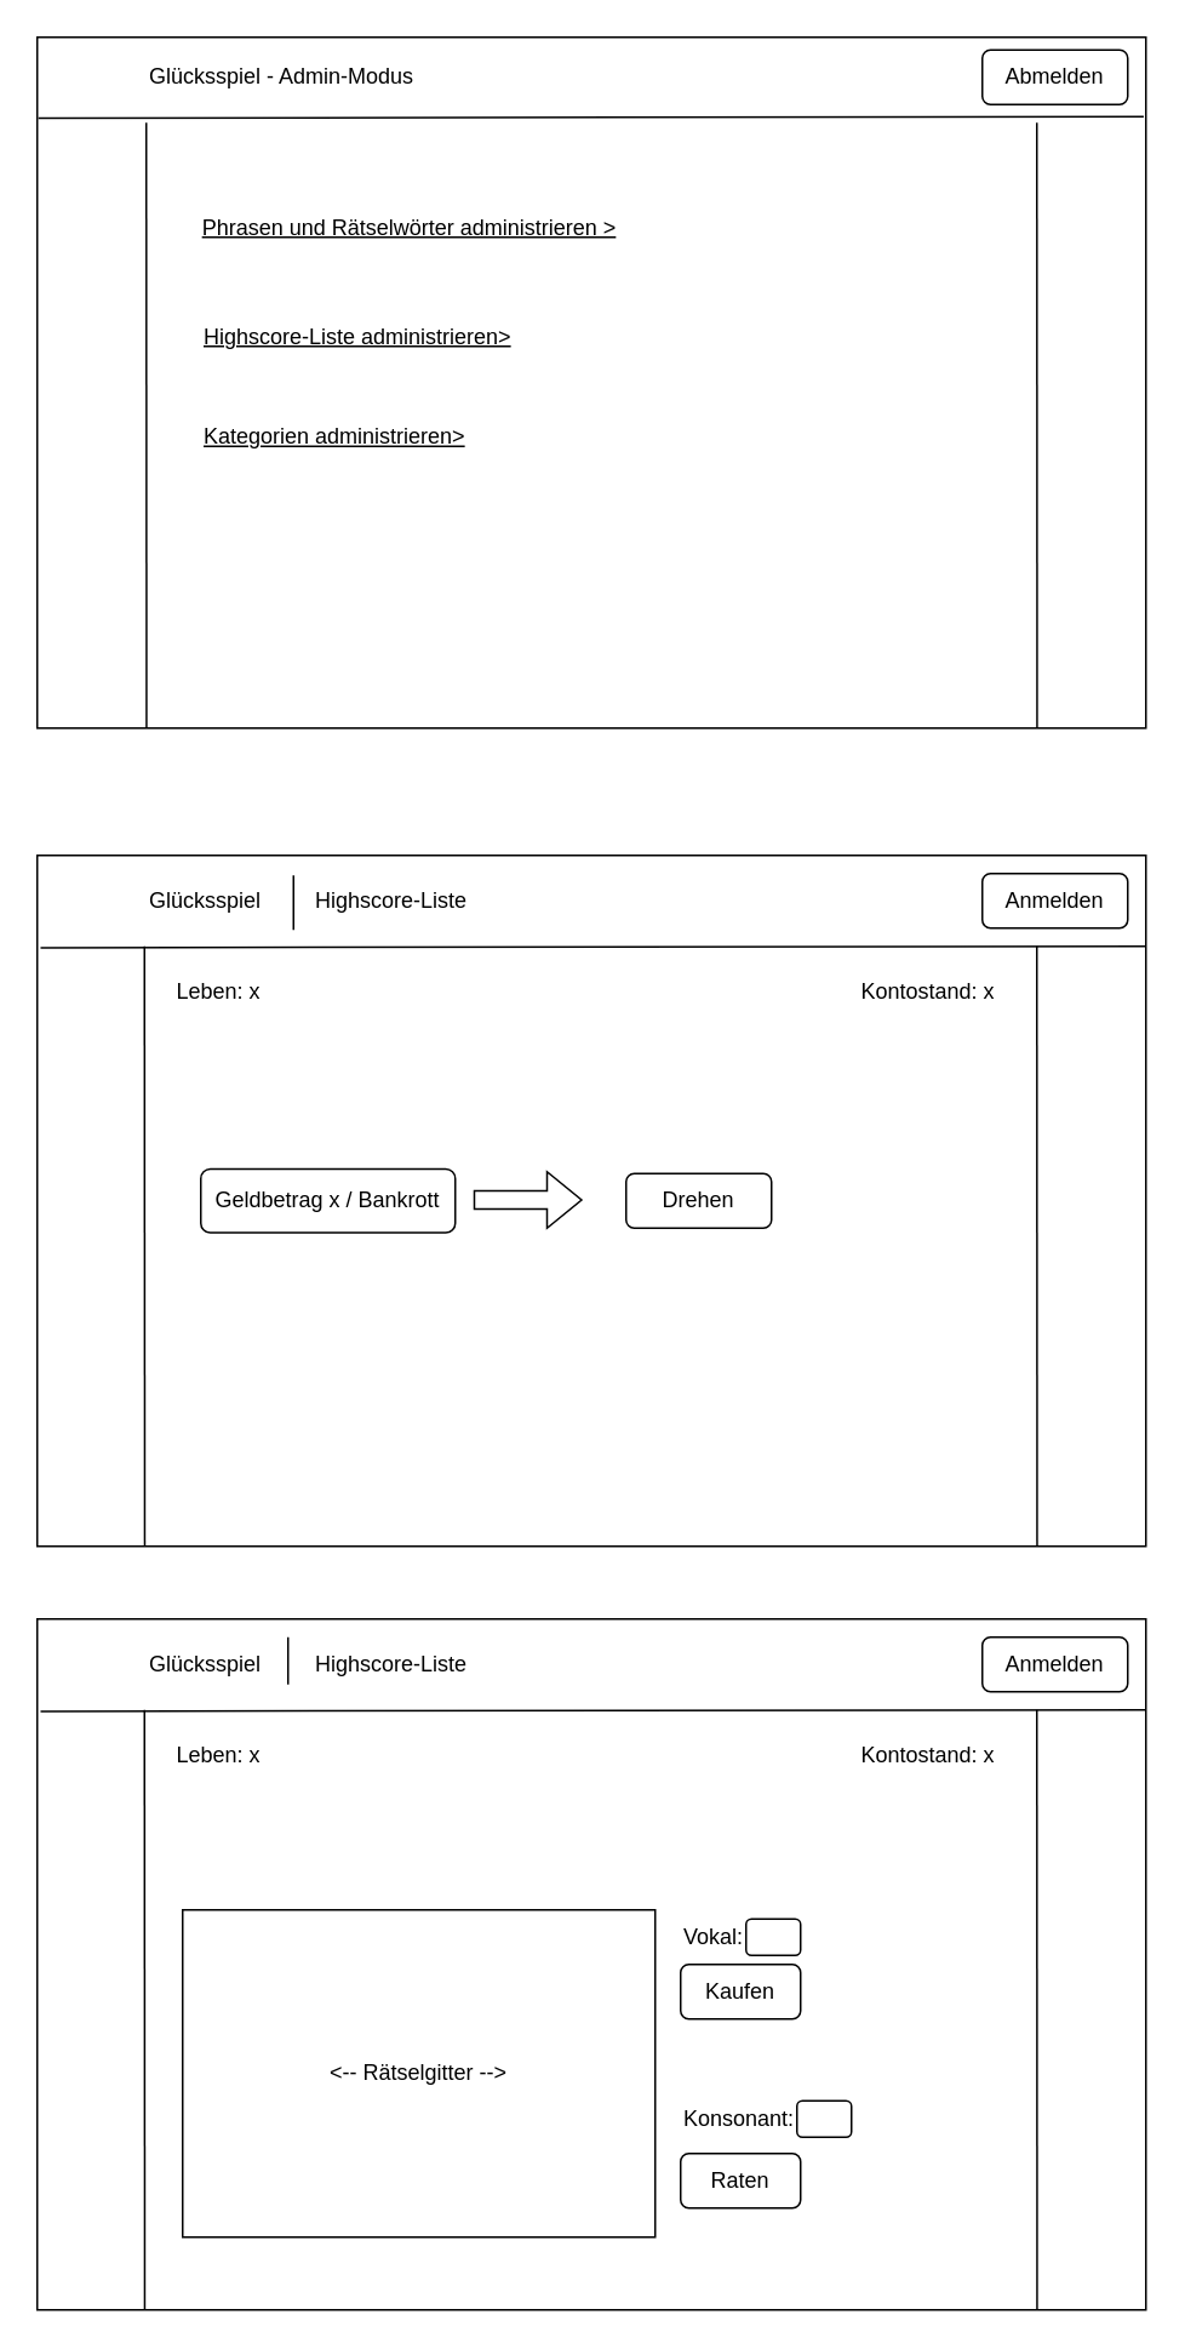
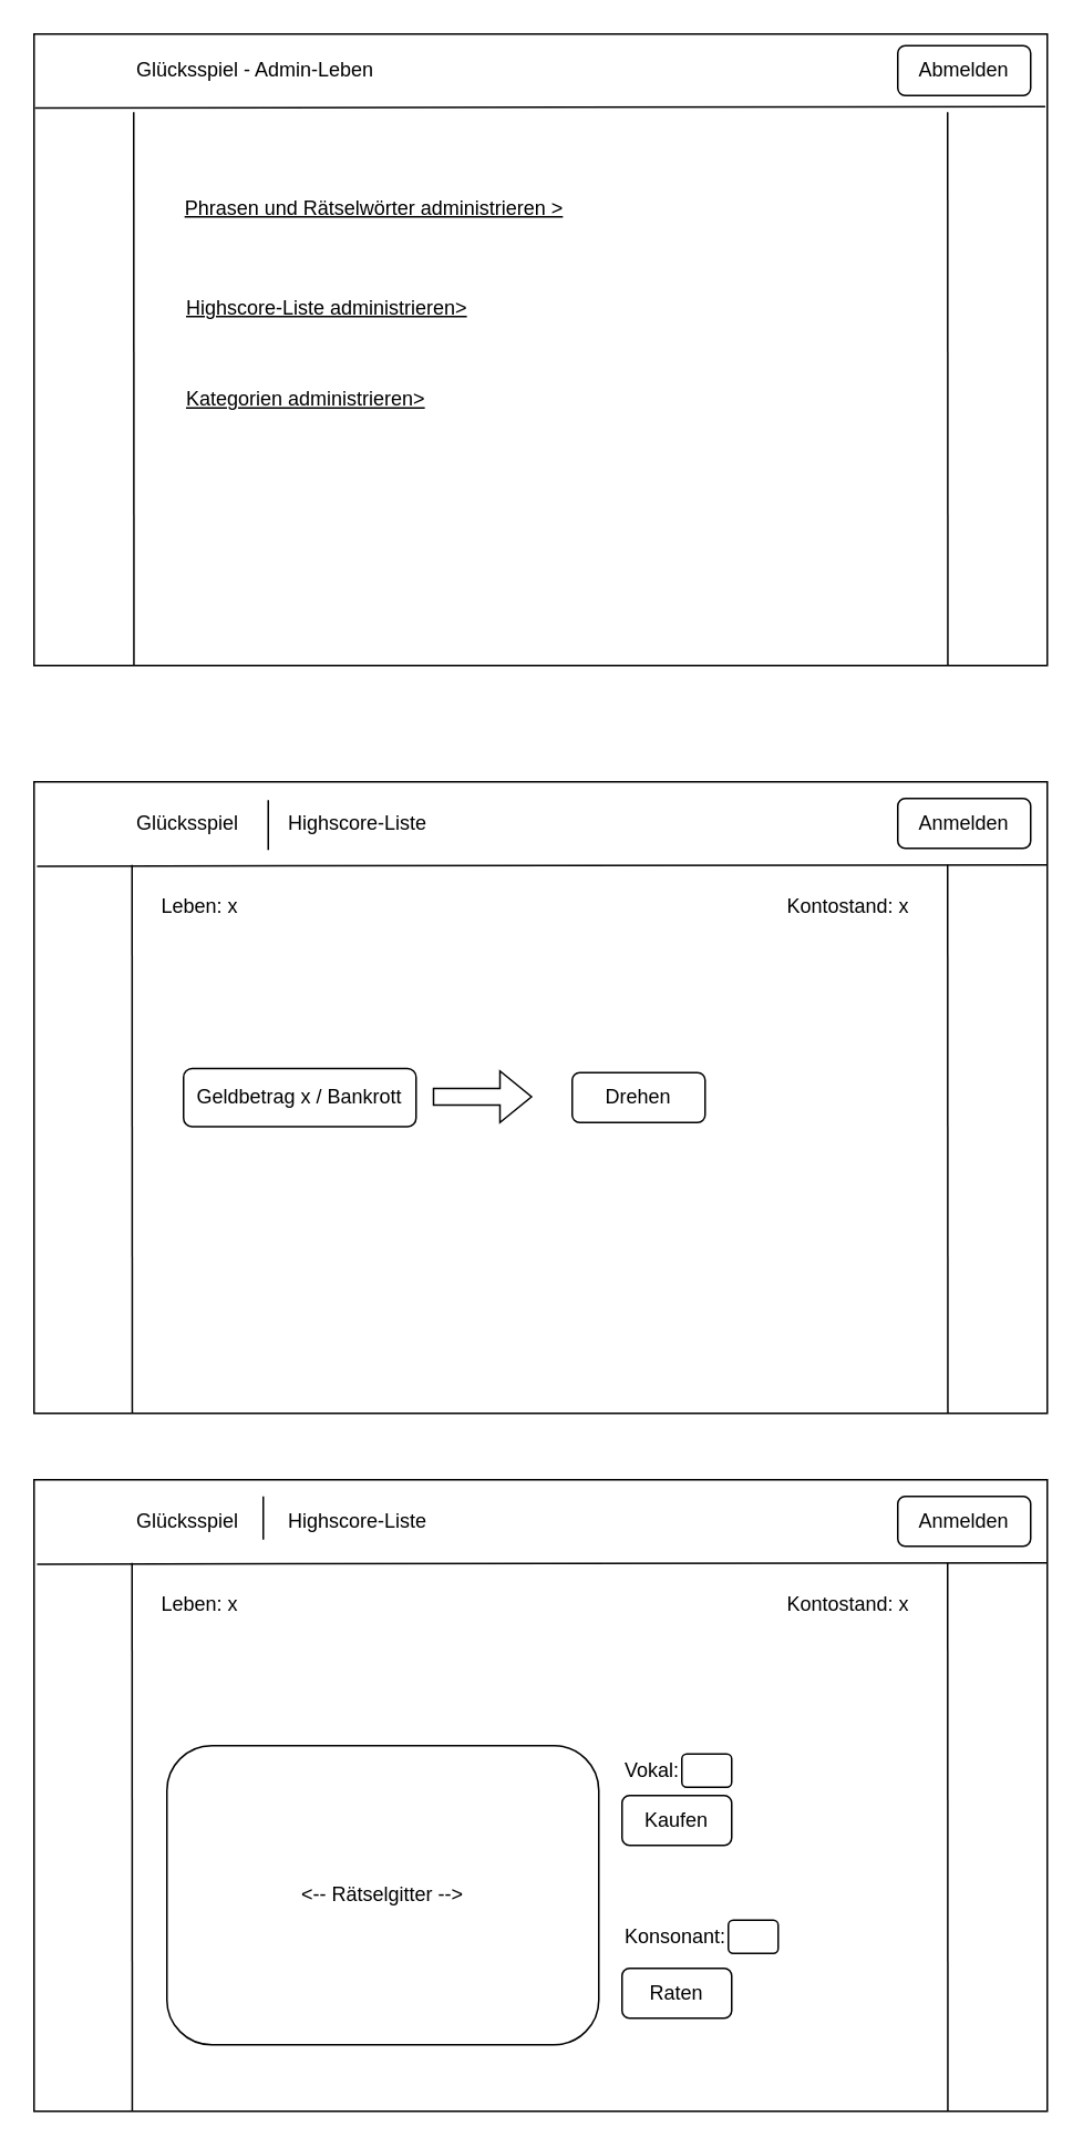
  <mxCell id="0" />
  <mxCell id="1" parent="0" />
  <mxCell id="2" value="" style="rounded=0;whiteSpace=wrap;html=1;" vertex="1" parent="1"><mxGeometry x="20" y="20" width="610" height="380" as="geometry" /></mxCell>
  <mxCell id="3" value="" style="endArrow=none;html=1;rounded=0;exitX=0.001;exitY=0.117;exitDx=0;exitDy=0;exitPerimeter=0;entryX=0.998;entryY=0.115;entryDx=0;entryDy=0;entryPerimeter=0;" edge="1" parent="1" source="2" target="2"><mxGeometry width="50" height="50" relative="1" as="geometry"><mxPoint x="360" y="210" as="sourcePoint" /><mxPoint x="410" y="160" as="targetPoint" /></mxGeometry></mxCell>
- <mxCell id="4" value="Glücksspiel - Admin-Modus" style="text;html=1;strokeColor=none;fillColor=none;align=left;verticalAlign=middle;whiteSpace=wrap;rounded=0;" vertex="1" parent="1"><mxGeometry x="80" y="27" width="150" height="30" as="geometry" /></mxCell>
+ <mxCell id="4" value="Glücksspiel - Admin-Leben" style="text;html=1;strokeColor=none;fillColor=none;align=left;verticalAlign=middle;whiteSpace=wrap;rounded=0;" vertex="1" parent="1"><mxGeometry x="80" y="27" width="150" height="30" as="geometry" /></mxCell>
  <mxCell id="5" value="Abmelden" style="text;html=1;strokeColor=default;fillColor=none;align=center;verticalAlign=middle;whiteSpace=wrap;rounded=1;" vertex="1" parent="1"><mxGeometry x="540" y="27" width="80" height="30" as="geometry" /></mxCell>
  <mxCell id="6" value="" style="endArrow=none;html=1;rounded=0;entryX=0.299;entryY=1.333;entryDx=0;entryDy=0;entryPerimeter=0;" edge="1" parent="1"><mxGeometry width="50" height="50" relative="1" as="geometry"><mxPoint x="570.15" y="400" as="sourcePoint" /><mxPoint x="570" y="66.99" as="targetPoint" /></mxGeometry></mxCell>
  <mxCell id="7" value="" style="endArrow=none;html=1;rounded=0;entryX=0.299;entryY=1.333;entryDx=0;entryDy=0;entryPerimeter=0;" edge="1" parent="1"><mxGeometry width="50" height="50" relative="1" as="geometry"><mxPoint x="80.15" y="400" as="sourcePoint" /><mxPoint x="80" y="66.99" as="targetPoint" /></mxGeometry></mxCell>
  <mxCell id="8" value="Phrasen und Rätselwörter administrieren &amp;gt;" style="text;html=1;strokeColor=none;fillColor=none;align=center;verticalAlign=middle;whiteSpace=wrap;rounded=0;fontStyle=4" vertex="1" parent="1"><mxGeometry x="110" y="110" width="230" height="30" as="geometry" /></mxCell>
  <mxCell id="9" value="Kategorien administrieren&amp;gt;" style="text;html=1;strokeColor=none;fillColor=none;align=left;verticalAlign=middle;whiteSpace=wrap;rounded=0;fontStyle=4" vertex="1" parent="1"><mxGeometry x="110" y="225" width="230" height="30" as="geometry" /></mxCell>
  <mxCell id="10" value="Highscore-Liste administrieren&amp;gt;" style="text;html=1;strokeColor=none;fillColor=none;align=left;verticalAlign=middle;whiteSpace=wrap;rounded=0;fontStyle=4" vertex="1" parent="1"><mxGeometry x="110" y="170" width="230" height="30" as="geometry" /></mxCell>
  <mxCell id="11" value="" style="rounded=0;whiteSpace=wrap;html=1;" vertex="1" parent="1"><mxGeometry x="20" y="470" width="610" height="380" as="geometry" /></mxCell>
  <mxCell id="12" value="" style="endArrow=none;html=1;rounded=0;exitX=0.001;exitY=0.117;exitDx=0;exitDy=0;exitPerimeter=0;entryX=0.998;entryY=0.115;entryDx=0;entryDy=0;entryPerimeter=0;" edge="1" parent="1"><mxGeometry width="50" height="50" relative="1" as="geometry"><mxPoint x="21.83" y="520.76" as="sourcePoint" /><mxPoint x="630" y="520" as="targetPoint" /></mxGeometry></mxCell>
  <mxCell id="13" value="Glücksspiel&amp;nbsp;" style="text;html=1;strokeColor=none;fillColor=none;align=left;verticalAlign=middle;whiteSpace=wrap;rounded=0;" vertex="1" parent="1"><mxGeometry x="80" y="480" width="150" height="30" as="geometry" /></mxCell>
  <mxCell id="14" value="Anmelden" style="text;html=1;strokeColor=default;fillColor=none;align=center;verticalAlign=middle;whiteSpace=wrap;rounded=1;" vertex="1" parent="1"><mxGeometry x="540" y="480" width="80" height="30" as="geometry" /></mxCell>
  <mxCell id="15" value="" style="endArrow=none;html=1;rounded=0;" edge="1" parent="1"><mxGeometry width="50" height="50" relative="1" as="geometry"><mxPoint x="79.15" y="850" as="sourcePoint" /><mxPoint x="79" y="520" as="targetPoint" /></mxGeometry></mxCell>
  <mxCell id="16" value="" style="endArrow=none;html=1;rounded=0;" edge="1" parent="1"><mxGeometry width="50" height="50" relative="1" as="geometry"><mxPoint x="570.15" y="850" as="sourcePoint" /><mxPoint x="570" y="520" as="targetPoint" /></mxGeometry></mxCell>
  <mxCell id="17" value="Geldbetrag x / Bankrott" style="rounded=1;whiteSpace=wrap;html=1;strokeColor=default;" vertex="1" parent="1"><mxGeometry x="110" y="642.5" width="140" height="35" as="geometry" /></mxCell>
  <mxCell id="18" value="" style="shape=flexArrow;endArrow=classic;html=1;rounded=0;" edge="1" parent="1"><mxGeometry width="50" height="50" relative="1" as="geometry"><mxPoint x="260" y="659.5" as="sourcePoint" /><mxPoint x="320" y="659.5" as="targetPoint" /></mxGeometry></mxCell>
  <mxCell id="19" value="Drehen" style="text;html=1;strokeColor=default;fillColor=none;align=center;verticalAlign=middle;whiteSpace=wrap;rounded=1;" vertex="1" parent="1"><mxGeometry x="344" y="645" width="80" height="30" as="geometry" /></mxCell>
  <mxCell id="20" value="Leben: x" style="text;html=1;strokeColor=none;fillColor=none;align=center;verticalAlign=middle;whiteSpace=wrap;rounded=0;" vertex="1" parent="1"><mxGeometry x="90" y="530" width="60" height="30" as="geometry" /></mxCell>
  <mxCell id="21" value="Kontostand: x" style="text;html=1;strokeColor=none;fillColor=none;align=right;verticalAlign=middle;whiteSpace=wrap;rounded=0;" vertex="1" parent="1"><mxGeometry x="384" y="530" width="165" height="30" as="geometry" /></mxCell>
  <mxCell id="22" value="" style="rounded=0;whiteSpace=wrap;html=1;" vertex="1" parent="1"><mxGeometry x="20" y="890" width="610" height="380" as="geometry" /></mxCell>
  <mxCell id="23" value="" style="endArrow=none;html=1;rounded=0;exitX=0.001;exitY=0.117;exitDx=0;exitDy=0;exitPerimeter=0;entryX=0.998;entryY=0.115;entryDx=0;entryDy=0;entryPerimeter=0;" edge="1" parent="1"><mxGeometry width="50" height="50" relative="1" as="geometry"><mxPoint x="21.83" y="940.76" as="sourcePoint" /><mxPoint x="630" y="940" as="targetPoint" /></mxGeometry></mxCell>
  <mxCell id="24" value="Glücksspiel&amp;nbsp;" style="text;html=1;strokeColor=none;fillColor=none;align=left;verticalAlign=middle;whiteSpace=wrap;rounded=0;" vertex="1" parent="1"><mxGeometry x="80" y="900" width="150" height="30" as="geometry" /></mxCell>
  <mxCell id="25" value="Anmelden" style="text;html=1;strokeColor=default;fillColor=none;align=center;verticalAlign=middle;whiteSpace=wrap;rounded=1;" vertex="1" parent="1"><mxGeometry x="540" y="900" width="80" height="30" as="geometry" /></mxCell>
  <mxCell id="26" value="" style="endArrow=none;html=1;rounded=0;" edge="1" parent="1"><mxGeometry width="50" height="50" relative="1" as="geometry"><mxPoint x="79.15" y="1270" as="sourcePoint" /><mxPoint x="79" y="940" as="targetPoint" /></mxGeometry></mxCell>
  <mxCell id="27" value="" style="endArrow=none;html=1;rounded=0;" edge="1" parent="1"><mxGeometry width="50" height="50" relative="1" as="geometry"><mxPoint x="570.15" y="1270" as="sourcePoint" /><mxPoint x="570" y="940" as="targetPoint" /></mxGeometry></mxCell>
  <mxCell id="28" value="Leben: x" style="text;html=1;strokeColor=none;fillColor=none;align=center;verticalAlign=middle;whiteSpace=wrap;rounded=0;" vertex="1" parent="1"><mxGeometry x="90" y="950" width="60" height="30" as="geometry" /></mxCell>
  <mxCell id="29" value="Kontostand: x" style="text;html=1;strokeColor=none;fillColor=none;align=right;verticalAlign=middle;whiteSpace=wrap;rounded=0;" vertex="1" parent="1"><mxGeometry x="384" y="950" width="165" height="30" as="geometry" /></mxCell>
- <mxCell id="30" value="&amp;lt;-- Rätselgitter --&amp;gt;" style="rounded=0;whiteSpace=wrap;html=1;strokeColor=default;" vertex="1" parent="1"><mxGeometry x="100" y="1050" width="260" height="180" as="geometry" /></mxCell>
+ <mxCell id="30" value="&amp;lt;-- Rätselgitter --&amp;gt;" style="whiteSpace=wrap;html=1;strokeColor=default;rounded=1;" vertex="1" parent="1"><mxGeometry x="100" y="1050" width="260" height="180" as="geometry" /></mxCell>
  <mxCell id="31" value="" style="endArrow=none;html=1;rounded=0;" edge="1" parent="1"><mxGeometry width="50" height="50" relative="1" as="geometry"><mxPoint x="161" y="511" as="sourcePoint" /><mxPoint x="161" y="481" as="targetPoint" /></mxGeometry></mxCell>
  <mxCell id="32" value="Highscore-Liste" style="text;html=1;strokeColor=none;fillColor=none;align=center;verticalAlign=middle;whiteSpace=wrap;rounded=0;" vertex="1" parent="1"><mxGeometry x="170" y="480" width="90" height="30" as="geometry" /></mxCell>
  <mxCell id="33" value="Highscore-Liste" style="text;html=1;strokeColor=none;fillColor=none;align=center;verticalAlign=middle;whiteSpace=wrap;rounded=0;" vertex="1" parent="1"><mxGeometry x="170" y="900" width="90" height="30" as="geometry" /></mxCell>
  <mxCell id="34" value="" style="endArrow=none;html=1;rounded=0;" edge="1" parent="1"><mxGeometry width="50" height="50" relative="1" as="geometry"><mxPoint x="158" y="926" as="sourcePoint" /><mxPoint x="158" y="900" as="targetPoint" /></mxGeometry></mxCell>
  <mxCell id="35" value="Vokal:&amp;nbsp;" style="text;html=1;strokeColor=none;fillColor=none;align=left;verticalAlign=middle;whiteSpace=wrap;rounded=0;" vertex="1" parent="1"><mxGeometry x="374" y="1050" width="60" height="30" as="geometry" /></mxCell>
  <mxCell id="36" value="" style="rounded=1;whiteSpace=wrap;html=1;strokeColor=default;" vertex="1" parent="1"><mxGeometry x="410" y="1055" width="30" height="20" as="geometry" /></mxCell>
  <mxCell id="37" value="Kaufen" style="text;html=1;strokeColor=default;fillColor=none;align=center;verticalAlign=middle;whiteSpace=wrap;rounded=1;" vertex="1" parent="1"><mxGeometry x="374" y="1080" width="66" height="30" as="geometry" /></mxCell>
  <mxCell id="38" value="Konsonant:" style="text;html=1;strokeColor=none;fillColor=none;align=left;verticalAlign=middle;whiteSpace=wrap;rounded=0;" vertex="1" parent="1"><mxGeometry x="374" y="1150" width="76" height="30" as="geometry" /></mxCell>
  <mxCell id="39" value="" style="rounded=1;whiteSpace=wrap;html=1;strokeColor=default;" vertex="1" parent="1"><mxGeometry x="438" y="1155" width="30" height="20" as="geometry" /></mxCell>
  <mxCell id="40" value="Raten" style="text;html=1;strokeColor=default;fillColor=none;align=center;verticalAlign=middle;whiteSpace=wrap;rounded=1;" vertex="1" parent="1"><mxGeometry x="374" y="1184" width="66" height="30" as="geometry" /></mxCell>
